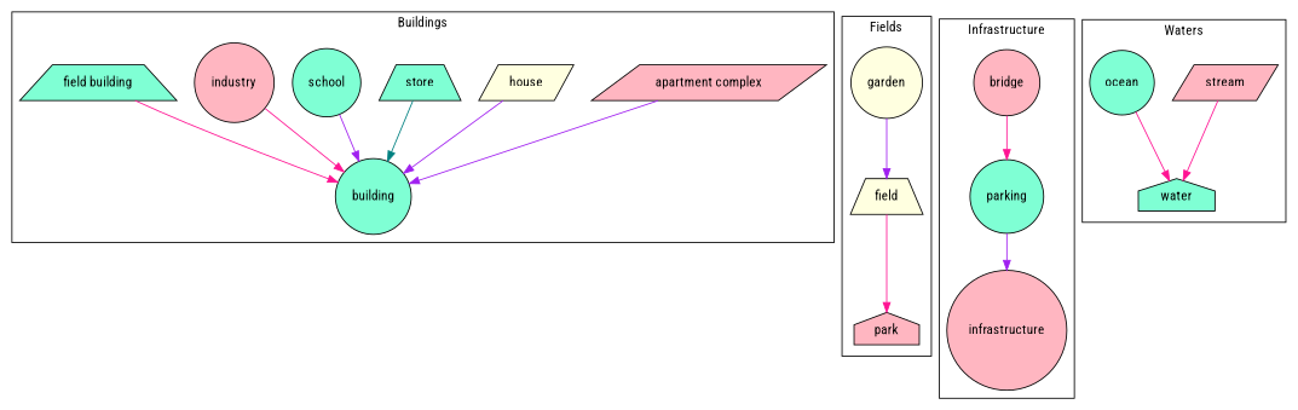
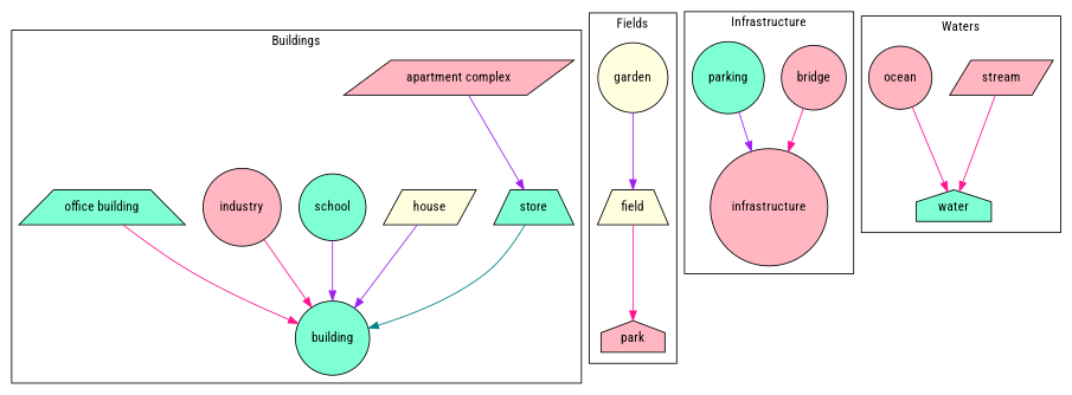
  digraph {
    fontname="Roboto Condensed"
    node [fillcolor=lightpink fontname="Roboto Condensed" shape=circle style=filled]
    edge [color=deeppink fontname="Roboto Condensed"]
    building [fillcolor=aquamarine]
    "apartment complex" [shape=parallelogram]
    house [fillcolor=lightyellow shape=parallelogram]
    store [fillcolor=aquamarine shape=trapezium]
    school [fillcolor=aquamarine]
    industry
-   "office building" [fillcolor=aquamarine shape=trapezium label="field building"]
+   "office building" [fillcolor=aquamarine shape=trapezium]
    park [shape=house]
    garden [fillcolor=lightyellow]
    field [fillcolor=lightyellow shape=trapezium]
    bridge
    parking [fillcolor=aquamarine]
    infrastructure
    stream [shape=parallelogram]
-   ocean [fillcolor=aquamarine]
+   ocean
    water [fillcolor=aquamarine shape=house]
    subgraph cluster_1 {
      label=Buildings
      building
      "apartment complex"
      house
      store
      school
      industry
      "office building"
    }
    subgraph cluster_2 {
      label=Fields
      park
      garden
      field
    }
    subgraph cluster_3 {
      label=Infrastructure
      bridge
      parking
      infrastructure
    }
    subgraph cluster_4 {
      label=Waters
      stream
      ocean
      water
    }
-   "apartment complex" -> building [color=purple]
+   "apartment complex" -> store [color=purple]
    house -> building [color=purple]
    store -> building [color=teal]
    school -> building [color=purple]
    industry -> building
    "office building" -> building
    garden -> field [color=purple]
    field -> park
-   bridge -> parking
+   bridge -> infrastructure
    parking -> infrastructure [color=purple]
    stream -> water
    ocean -> water
  }
